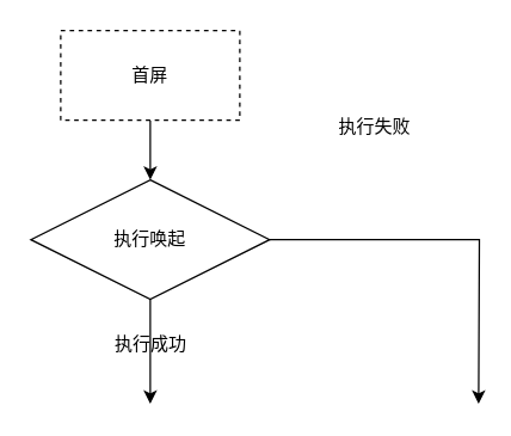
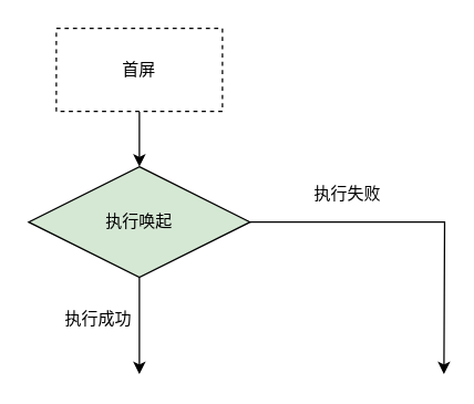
  <mxCell id="0" />
  <mxCell id="1" parent="0" />
  <mxCell id="2" style="edgeStyle=orthogonalEdgeStyle;rounded=0;orthogonalLoop=1;jettySize=auto;html=1;exitX=0.5;exitY=1;exitDx=0;exitDy=0;" edge="1" parent="1" source="3"><mxGeometry relative="1" as="geometry"><mxPoint x="100" y="120" as="targetPoint" /></mxGeometry></mxCell>
  <mxCell id="3" value="首屏" style="rounded=0;whiteSpace=wrap;html=1;dashed=1;" vertex="1" parent="1"><mxGeometry x="40" y="20" width="120" height="60" as="geometry" /></mxCell>
  <mxCell id="4" style="edgeStyle=orthogonalEdgeStyle;rounded=0;orthogonalLoop=1;jettySize=auto;html=1;exitX=1;exitY=0.5;exitDx=0;exitDy=0;" edge="1" parent="1" source="6"><mxGeometry relative="1" as="geometry"><mxPoint x="320" y="270" as="targetPoint" /></mxGeometry></mxCell>
  <mxCell id="5" style="edgeStyle=orthogonalEdgeStyle;rounded=0;orthogonalLoop=1;jettySize=auto;html=1;" edge="1" parent="1" source="6"><mxGeometry relative="1" as="geometry"><mxPoint x="100" y="270" as="targetPoint" /></mxGeometry></mxCell>
- <mxCell id="6" value="执行唤起" style="rhombus;whiteSpace=wrap;html=1;" vertex="1" parent="1"><mxGeometry x="20" y="120" width="160" height="80" as="geometry" /></mxCell>
- <mxCell id="7" value="执行失败" style="text;html=1;align=center;verticalAlign=middle;resizable=0;points=[];autosize=1;" vertex="1" parent="1"><mxGeometry x="220" y="75" width="60" height="20" as="geometry" /></mxCell>
- <mxCell id="8" value="执行成功" style="text;html=1;align=center;verticalAlign=middle;resizable=0;points=[];autosize=1;" vertex="1" parent="1"><mxGeometry x="70" y="220" width="60" height="20" as="geometry" /></mxCell>
+ <mxCell id="6" value="执行唤起" style="rhombus;whiteSpace=wrap;html=1;fillColor=#d5e8d4;" vertex="1" parent="1"><mxGeometry x="20" y="120" width="160" height="80" as="geometry" /></mxCell>
+ <mxCell id="7" value="执行失败" style="text;html=1;align=center;verticalAlign=middle;resizable=0;points=[];autosize=1;" vertex="1" parent="1"><mxGeometry x="220" y="130" width="60" height="20" as="geometry" /></mxCell>
+ <mxCell id="8" value="执行成功" style="text;html=1;align=center;verticalAlign=middle;resizable=0;points=[];autosize=1;" vertex="1" parent="1"><mxGeometry x="40" y="220" width="60" height="20" as="geometry" /></mxCell>
